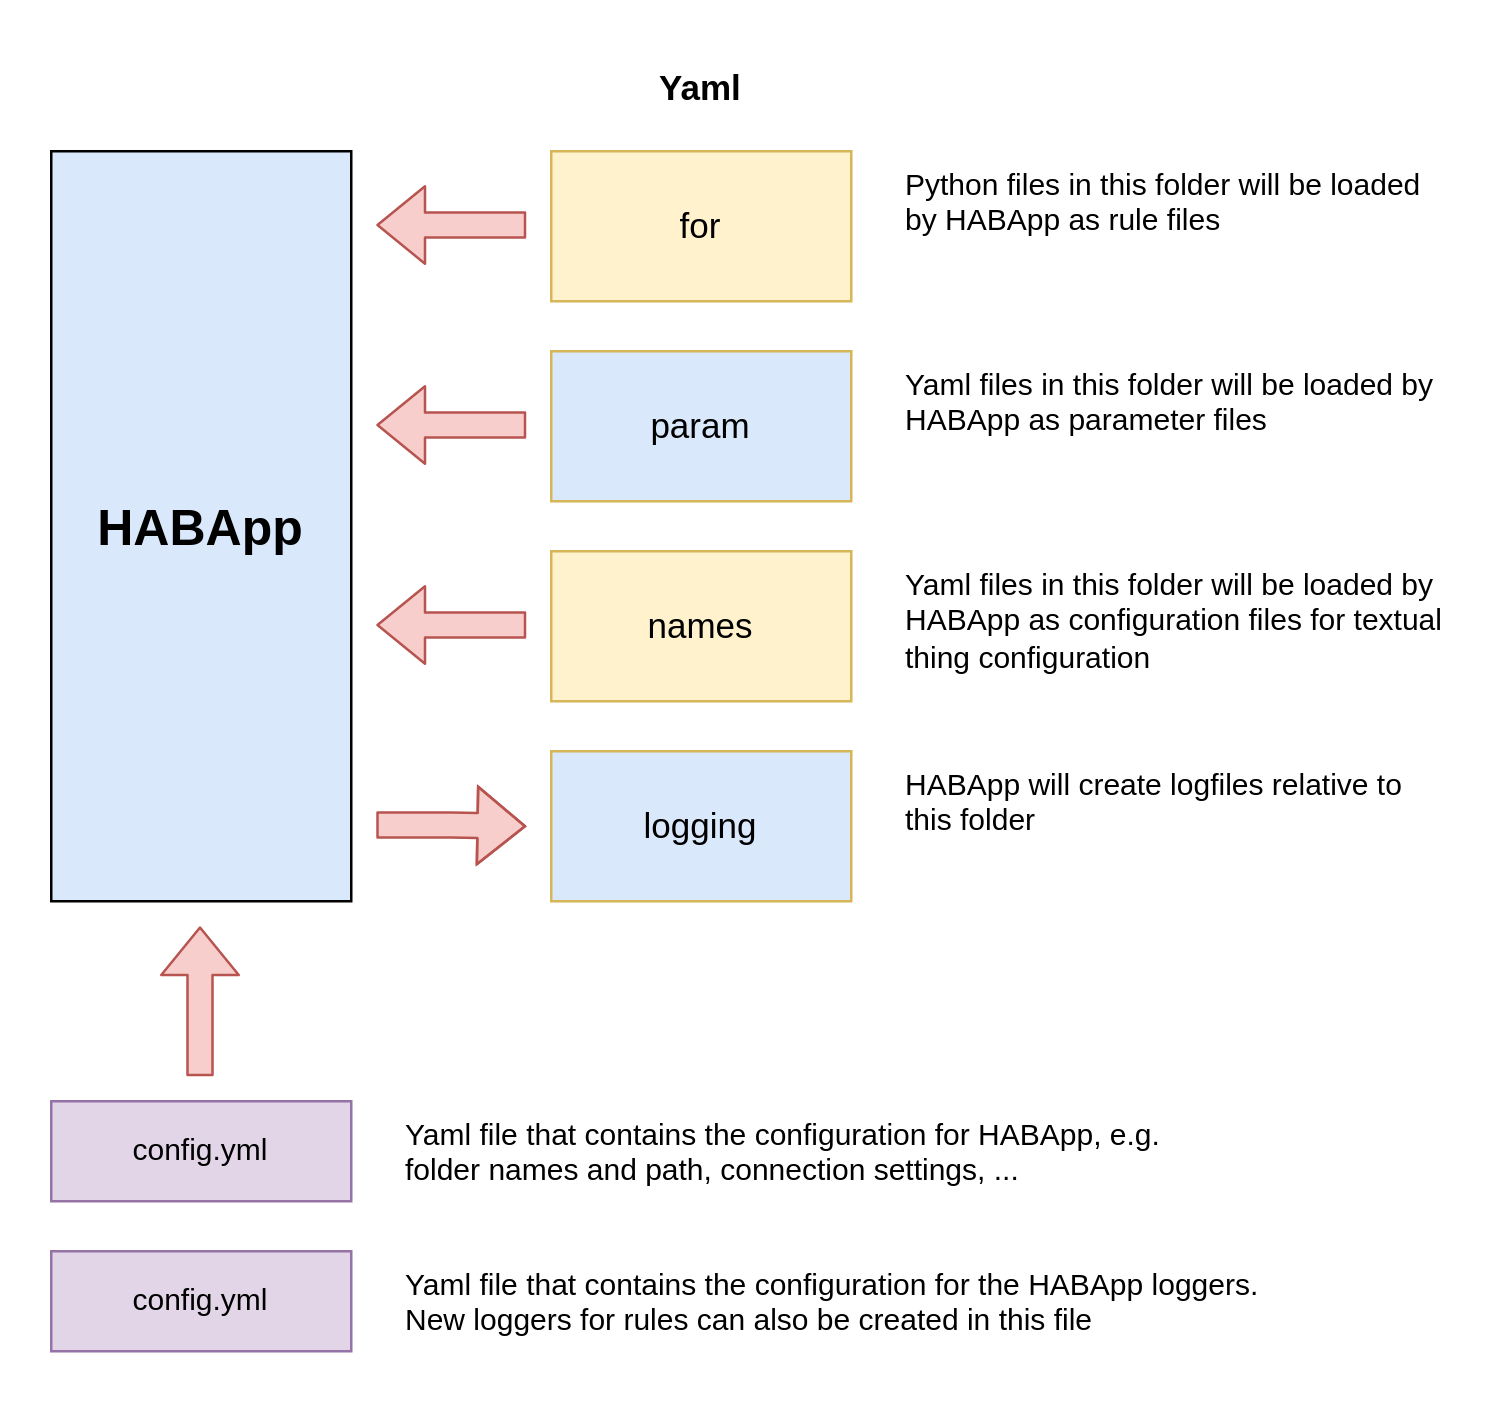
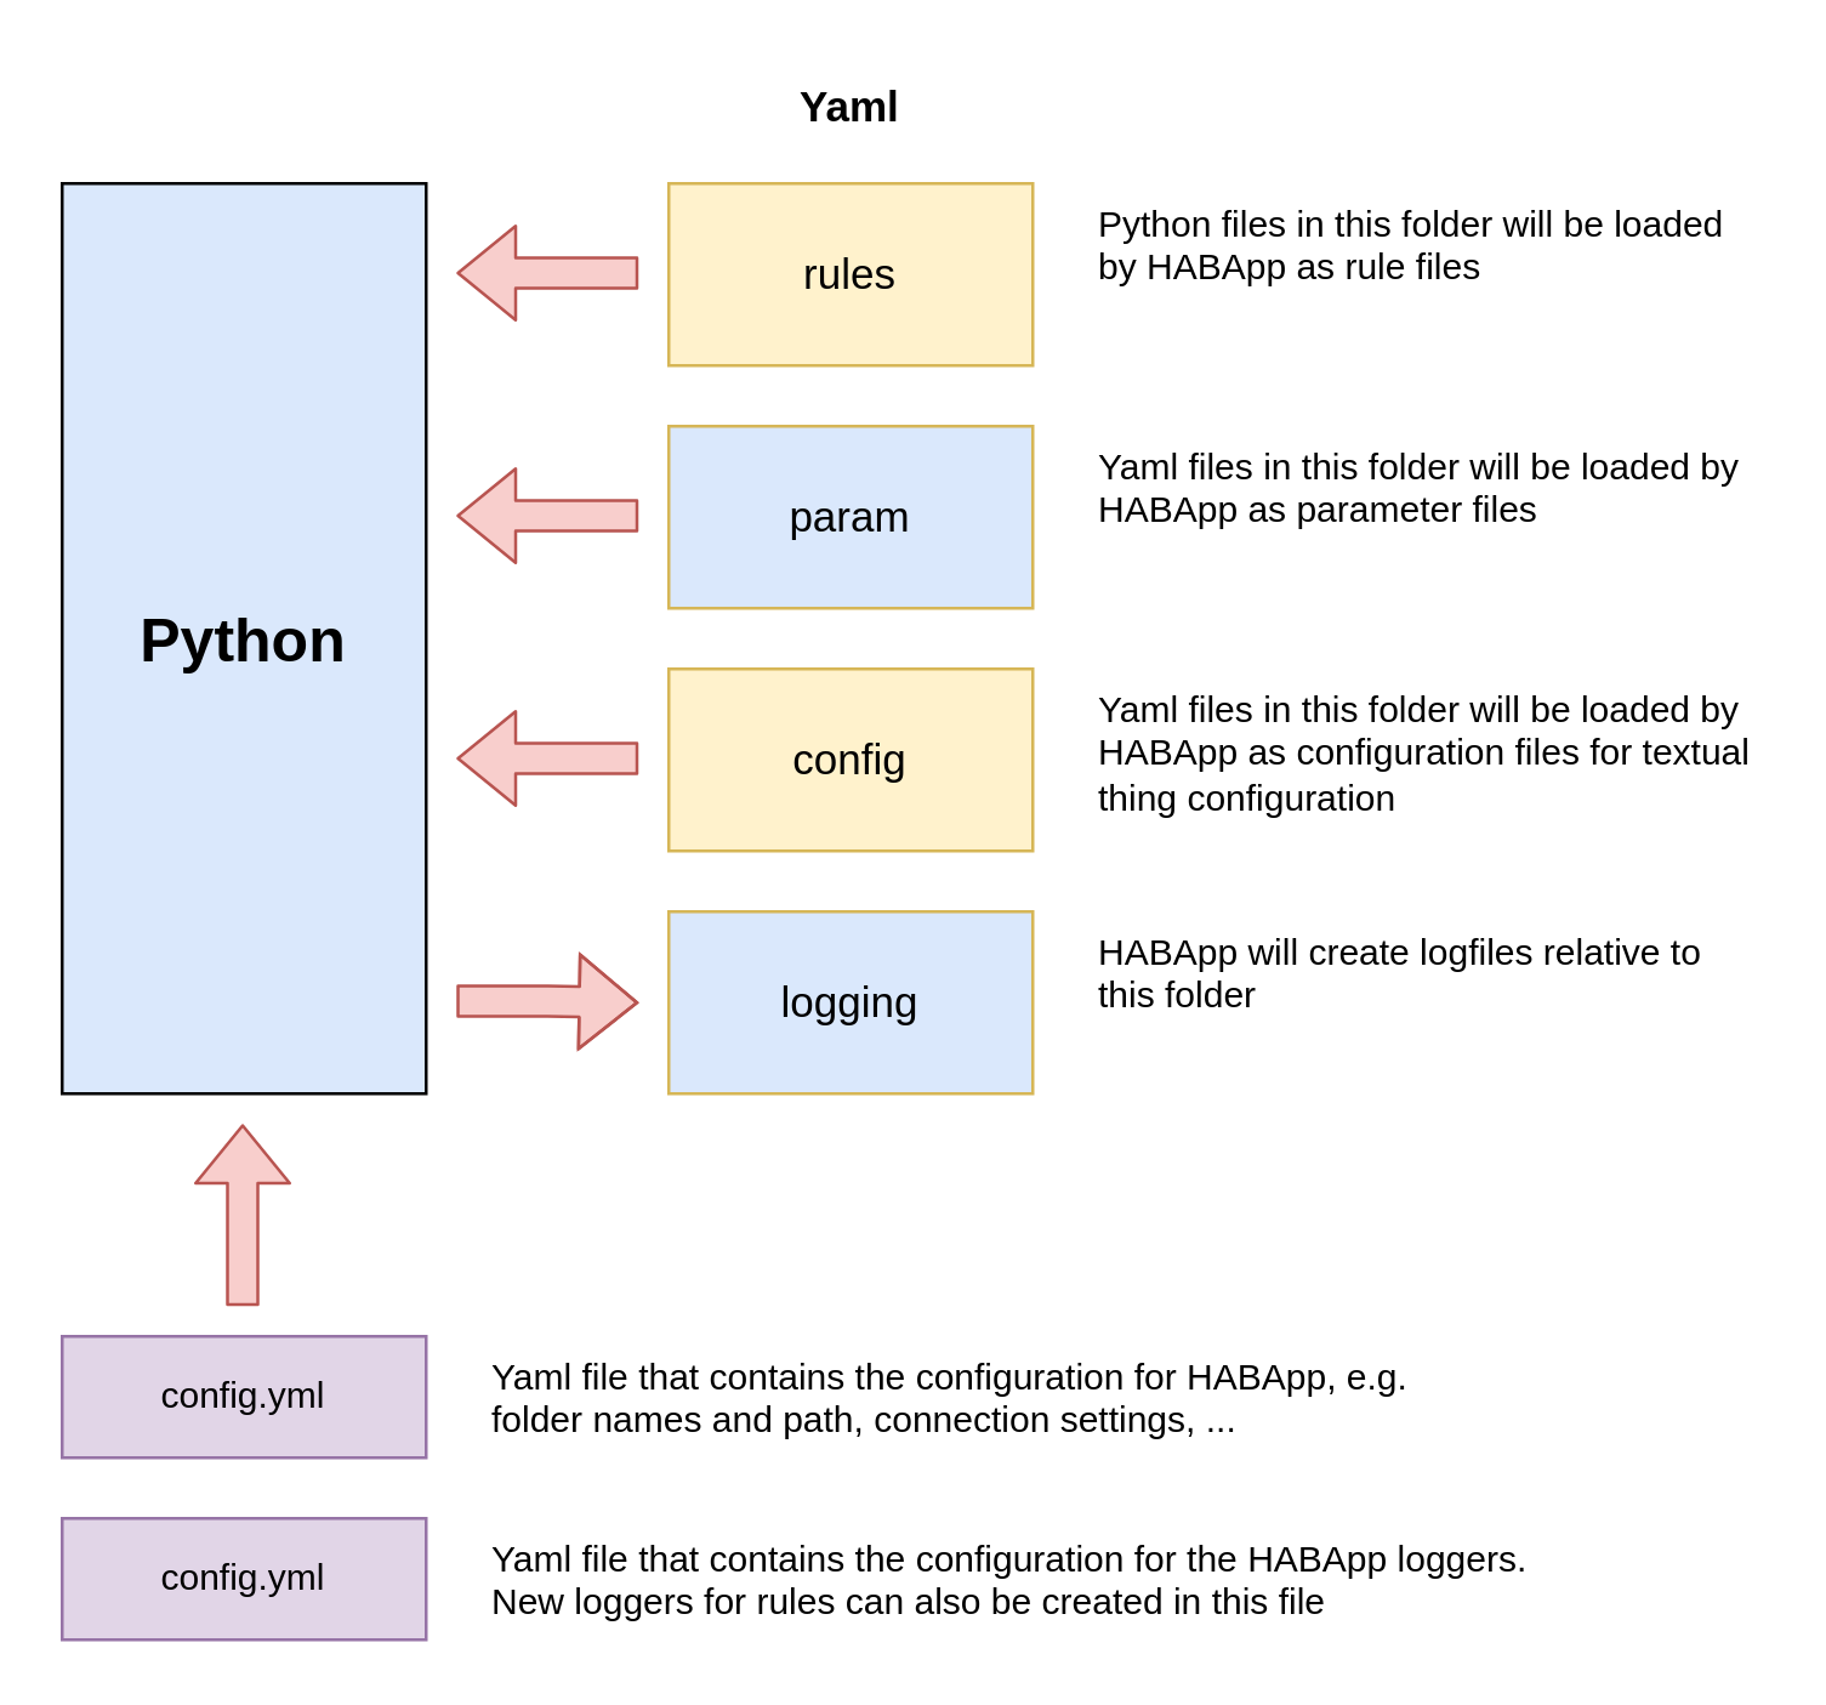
  <mxCell id="0" />
  <mxCell id="1" parent="0" />
- <mxCell id="2" value="HABApp" style="rounded=0;whiteSpace=wrap;html=1;fillColor=#dae8fc;fontSize=20;horizontal=1;fontStyle=1" parent="1" vertex="1"><mxGeometry x="20" y="60" width="120" height="300" as="geometry" /></mxCell>
- <mxCell id="3" value="for" style="rounded=0;whiteSpace=wrap;html=1;fillColor=#fff2cc;strokeColor=#d6b656;fontSize=14;" parent="1" vertex="1"><mxGeometry x="220" y="60" width="120" height="60" as="geometry" /></mxCell>
+ <mxCell id="2" value="Python" style="rounded=0;whiteSpace=wrap;html=1;fillColor=#dae8fc;fontSize=20;horizontal=1;fontStyle=1" parent="1" vertex="1"><mxGeometry x="20" y="60" width="120" height="300" as="geometry" /></mxCell>
+ <mxCell id="3" value="rules" style="rounded=0;whiteSpace=wrap;html=1;fillColor=#fff2cc;strokeColor=#d6b656;fontSize=14;" parent="1" vertex="1"><mxGeometry x="220" y="60" width="120" height="60" as="geometry" /></mxCell>
  <mxCell id="4" value="param" style="rounded=0;whiteSpace=wrap;html=1;fillColor=#dae8fc;strokeColor=#d6b656;fontSize=14;" parent="1" vertex="1"><mxGeometry x="220" y="140" width="120" height="60" as="geometry" /></mxCell>
- <mxCell id="5" value="names" style="rounded=0;whiteSpace=wrap;html=1;fillColor=#fff2cc;strokeColor=#d6b656;fontSize=14;" parent="1" vertex="1"><mxGeometry x="220" y="220" width="120" height="60" as="geometry" /></mxCell>
+ <mxCell id="5" value="config" style="rounded=0;whiteSpace=wrap;html=1;fillColor=#fff2cc;strokeColor=#d6b656;fontSize=14;" parent="1" vertex="1"><mxGeometry x="220" y="220" width="120" height="60" as="geometry" /></mxCell>
  <mxCell id="6" value="logging" style="rounded=0;whiteSpace=wrap;html=1;fillColor=#dae8fc;strokeColor=#d6b656;fontSize=14;" parent="1" vertex="1"><mxGeometry x="220" y="300" width="120" height="60" as="geometry" /></mxCell>
  <mxCell id="7" value="" style="shape=flexArrow;endArrow=classic;html=1;fillColor=#f8cecc;strokeColor=#b85450;" parent="1" edge="1"><mxGeometry width="50" height="50" relative="1" as="geometry"><mxPoint x="150" y="329.5" as="sourcePoint" /><mxPoint x="210" y="330" as="targetPoint" /><Array as="points"><mxPoint x="180" y="329.5" /></Array></mxGeometry></mxCell>
  <mxCell id="8" value="" style="shape=flexArrow;endArrow=classic;html=1;fillColor=#f8cecc;strokeColor=#b85450;" parent="1" edge="1"><mxGeometry width="50" height="50" relative="1" as="geometry"><mxPoint x="210" y="249.5" as="sourcePoint" /><mxPoint x="150" y="249.5" as="targetPoint" /></mxGeometry></mxCell>
  <mxCell id="9" value="" style="shape=flexArrow;endArrow=classic;html=1;fillColor=#f8cecc;strokeColor=#b85450;" parent="1" edge="1"><mxGeometry width="50" height="50" relative="1" as="geometry"><mxPoint x="210" y="169.5" as="sourcePoint" /><mxPoint x="150" y="169.5" as="targetPoint" /></mxGeometry></mxCell>
  <mxCell id="10" value="" style="shape=flexArrow;endArrow=classic;html=1;fillColor=#f8cecc;strokeColor=#b85450;" parent="1" edge="1"><mxGeometry width="50" height="50" relative="1" as="geometry"><mxPoint x="210" y="89.5" as="sourcePoint" /><mxPoint x="150" y="89.5" as="targetPoint" /></mxGeometry></mxCell>
  <mxCell id="11" value="Python files in this folder will be loaded by HABApp as rule files" style="text;html=1;strokeColor=none;fillColor=none;align=left;verticalAlign=top;whiteSpace=wrap;rounded=0;" parent="1" vertex="1"><mxGeometry x="360" y="60" width="220" height="60" as="geometry" /></mxCell>
  <mxCell id="12" value="Yaml files in this folder will be loaded by HABApp as parameter files" style="text;html=1;strokeColor=none;fillColor=none;align=left;verticalAlign=top;whiteSpace=wrap;rounded=0;" parent="1" vertex="1"><mxGeometry x="360" y="140" width="220" height="60" as="geometry" /></mxCell>
  <mxCell id="13" value="Yaml files in this folder will be loaded by HABApp as configuration files for textual thing configuration" style="text;html=1;strokeColor=none;fillColor=none;align=left;verticalAlign=top;whiteSpace=wrap;rounded=0;" parent="1" vertex="1"><mxGeometry x="360" y="220" width="220" height="60" as="geometry" /></mxCell>
  <mxCell id="14" value="HABApp will create logfiles relative to this folder" style="text;html=1;strokeColor=none;fillColor=none;align=left;verticalAlign=top;whiteSpace=wrap;rounded=0;" parent="1" vertex="1"><mxGeometry x="360" y="300" width="220" height="60" as="geometry" /></mxCell>
  <mxCell id="15" value="Yaml" style="text;html=1;strokeColor=none;fillColor=none;align=center;verticalAlign=middle;whiteSpace=wrap;rounded=0;fontSize=14;fontStyle=1" parent="1" vertex="1"><mxGeometry x="220" y="20" width="120" height="30" as="geometry" /></mxCell>
  <mxCell id="16" value="config.yml" style="rounded=0;whiteSpace=wrap;html=1;fillColor=#e1d5e7;strokeColor=#9673a6;" parent="1" vertex="1"><mxGeometry x="20" y="440" width="120" height="40" as="geometry" /></mxCell>
  <mxCell id="17" value="" style="shape=flexArrow;endArrow=classic;html=1;fillColor=#f8cecc;strokeColor=#b85450;" parent="1" edge="1"><mxGeometry width="50" height="50" relative="1" as="geometry"><mxPoint x="79.5" y="430" as="sourcePoint" /><mxPoint x="79.5" y="370" as="targetPoint" /></mxGeometry></mxCell>
  <mxCell id="18" value="config.yml" style="rounded=0;whiteSpace=wrap;html=1;fillColor=#e1d5e7;strokeColor=#9673a6;" parent="1" vertex="1"><mxGeometry x="20" y="500" width="120" height="40" as="geometry" /></mxCell>
  <mxCell id="19" value="Yaml file that contains the configuration for HABApp, e.g. &lt;br&gt;folder names and path, connection settings, ..." style="text;html=1;strokeColor=none;fillColor=none;align=left;verticalAlign=top;whiteSpace=wrap;rounded=0;" parent="1" vertex="1"><mxGeometry x="160" y="440" width="310" height="40" as="geometry" /></mxCell>
  <mxCell id="20" value="Yaml file that contains the configuration for the HABApp loggers.&lt;br&gt;New loggers for rules can also be created in this file" style="text;html=1;strokeColor=none;fillColor=none;align=left;verticalAlign=top;whiteSpace=wrap;rounded=0;" parent="1" vertex="1"><mxGeometry x="160" y="500" width="400" height="40" as="geometry" /></mxCell>
